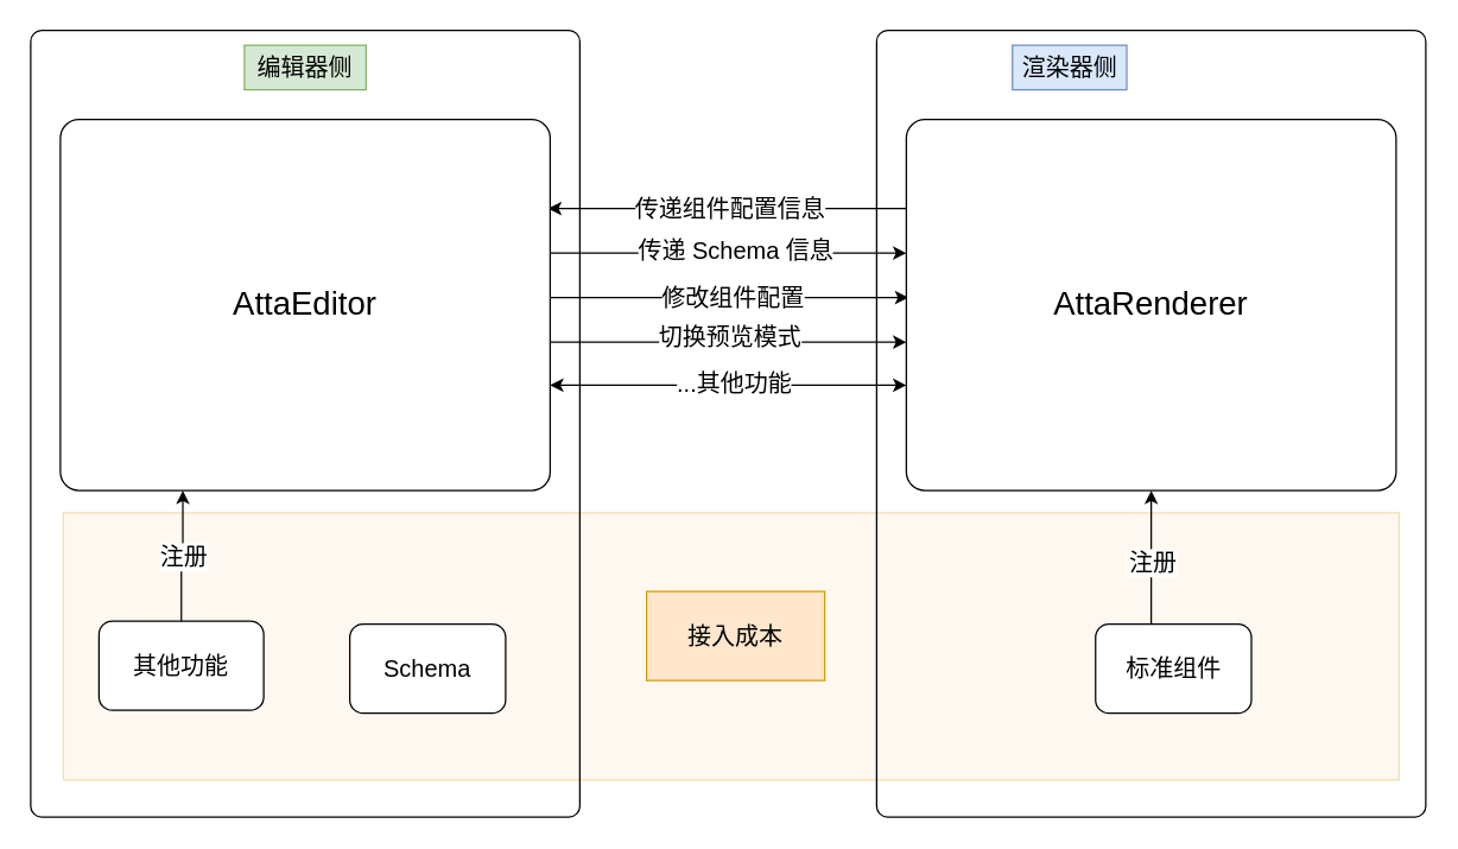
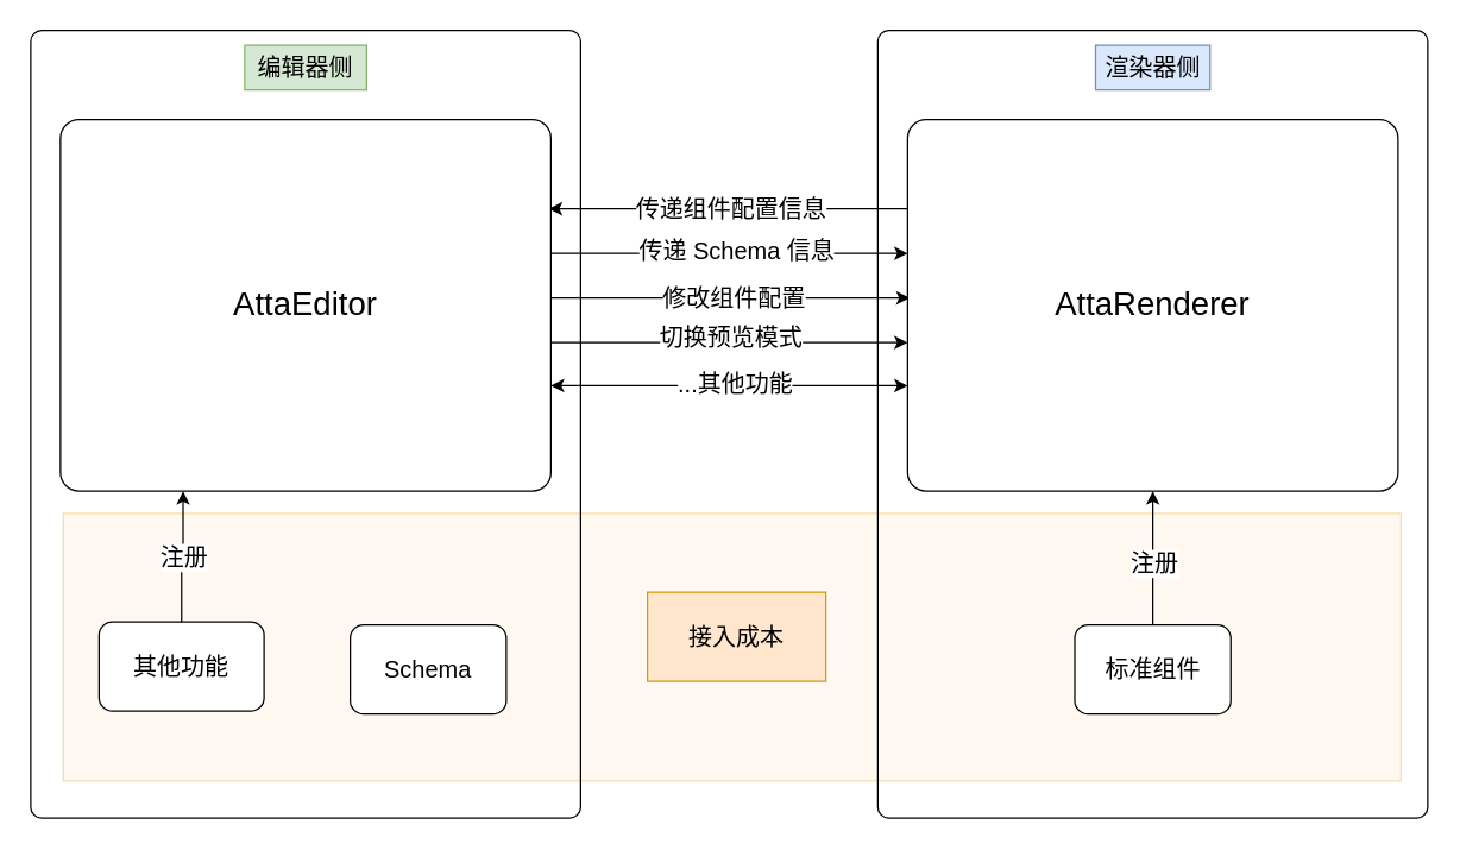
  <mxCell id="0" />
  <mxCell id="1" style="" parent="0" />
  <mxCell id="2" value="" style="rounded=0;whiteSpace=wrap;html=1;fillColor=#ffe6cc;fillStyle=auto;strokeColor=#d79b00;opacity=30;shadow=0;" vertex="1" parent="1"><mxGeometry x="42" y="345" width="900" height="180" as="geometry" /></mxCell>
  <mxCell id="3" value="" style="rounded=1;whiteSpace=wrap;html=1;arcSize=2;fillColor=none;" vertex="1" parent="1"><mxGeometry x="20" y="20" width="370" height="530" as="geometry" /></mxCell>
  <mxCell id="4" value="&lt;font style=&quot;font-size: 16px;&quot;&gt;编辑器侧&lt;/font&gt;" style="text;html=1;align=center;verticalAlign=middle;whiteSpace=wrap;rounded=0;fillColor=#d5e8d4;strokeColor=#82b366;" vertex="1" parent="1"><mxGeometry x="164" y="30" width="82" height="30" as="geometry" /></mxCell>
  <mxCell id="5" style="edgeStyle=orthogonalEdgeStyle;rounded=0;orthogonalLoop=1;jettySize=auto;html=1;entryX=0.996;entryY=0.153;entryDx=0;entryDy=0;exitX=0;exitY=0.153;exitDx=0;exitDy=0;exitPerimeter=0;entryPerimeter=0;" edge="1" parent="1"><mxGeometry relative="1" as="geometry"><mxPoint x="610" y="140" as="sourcePoint" /><mxPoint x="368.68" y="140" as="targetPoint" /></mxGeometry></mxCell>
  <mxCell id="6" value="传递组件配置信息" style="edgeLabel;html=1;align=center;verticalAlign=middle;resizable=0;points=[];fontSize=16;" vertex="1" connectable="0" parent="5"><mxGeometry x="-0.005" y="-1" relative="1" as="geometry"><mxPoint as="offset" /></mxGeometry></mxCell>
  <mxCell id="7" style="edgeStyle=orthogonalEdgeStyle;rounded=0;orthogonalLoop=1;jettySize=auto;html=1;entryX=0;entryY=0.48;entryDx=0;entryDy=0;exitX=0.996;exitY=0.343;exitDx=0;exitDy=0;exitPerimeter=0;entryPerimeter=0;" edge="1" parent="1"><mxGeometry relative="1" as="geometry"><mxPoint x="370" y="200" as="sourcePoint" /><mxPoint x="611.32" y="200" as="targetPoint" /></mxGeometry></mxCell>
  <mxCell id="8" value="修改组件配置" style="edgeLabel;html=1;align=center;verticalAlign=middle;resizable=0;points=[];fontSize=16;" vertex="1" connectable="0" parent="7"><mxGeometry x="0.01" relative="1" as="geometry"><mxPoint y="-1" as="offset" /></mxGeometry></mxCell>
  <mxCell id="9" style="edgeStyle=orthogonalEdgeStyle;rounded=0;orthogonalLoop=1;jettySize=auto;html=1;exitX=1;exitY=0.5;exitDx=0;exitDy=0;" edge="1" parent="1"><mxGeometry relative="1" as="geometry"><mxPoint x="370" y="230" as="sourcePoint" /><mxPoint x="610" y="230" as="targetPoint" /></mxGeometry></mxCell>
  <mxCell id="10" value="切换预览模式" style="edgeLabel;html=1;align=center;verticalAlign=middle;resizable=0;points=[];fontSize=16;" vertex="1" connectable="0" parent="9"><mxGeometry y="4" relative="1" as="geometry"><mxPoint as="offset" /></mxGeometry></mxCell>
  <mxCell id="11" style="edgeStyle=orthogonalEdgeStyle;rounded=0;orthogonalLoop=1;jettySize=auto;html=1;exitX=1;exitY=0.25;exitDx=0;exitDy=0;entryX=0;entryY=0.25;entryDx=0;entryDy=0;fontSize=15;" edge="1" parent="1"><mxGeometry relative="1" as="geometry"><mxPoint x="370" y="170" as="sourcePoint" /><mxPoint x="610" y="170" as="targetPoint" /></mxGeometry></mxCell>
  <mxCell id="12" value="传递 Schema 信息" style="edgeLabel;html=1;align=center;verticalAlign=middle;resizable=0;points=[];fontSize=16;" vertex="1" connectable="0" parent="11"><mxGeometry x="0.031" y="3" relative="1" as="geometry"><mxPoint as="offset" /></mxGeometry></mxCell>
  <mxCell id="13" value="&lt;font style=&quot;font-size: 22px;&quot;&gt;AttaEditor&lt;/font&gt;" style="rounded=1;whiteSpace=wrap;html=1;arcSize=5;" vertex="1" parent="1"><mxGeometry x="40" y="80" width="330" height="250" as="geometry" /></mxCell>
  <mxCell id="14" value="&lt;font style=&quot;font-size: 16px;&quot;&gt;其他功能&lt;/font&gt;" style="rounded=1;whiteSpace=wrap;html=1;" vertex="1" parent="1"><mxGeometry x="66" y="418" width="111" height="60" as="geometry" /></mxCell>
  <mxCell id="15" value="&lt;font style=&quot;font-size: 16px;&quot;&gt;Schema&lt;/font&gt;" style="rounded=1;whiteSpace=wrap;html=1;" vertex="1" parent="1"><mxGeometry x="235" y="420" width="105" height="60" as="geometry" /></mxCell>
  <mxCell id="16" style="edgeStyle=orthogonalEdgeStyle;rounded=0;orthogonalLoop=1;jettySize=auto;html=1;strokeColor=default;entryX=0.25;entryY=1;entryDx=0;entryDy=0;" edge="1" parent="1" source="14" target="13"><mxGeometry relative="1" as="geometry" /></mxCell>
  <mxCell id="17" value="注册" style="edgeLabel;html=1;align=center;verticalAlign=middle;resizable=0;points=[];fontSize=16;labelBackgroundColor=default;" vertex="1" connectable="0" parent="16"><mxGeometry x="0.094" y="-2" relative="1" as="geometry"><mxPoint x="-2" y="4" as="offset" /></mxGeometry></mxCell>
  <mxCell id="18" value="" style="rounded=1;whiteSpace=wrap;html=1;arcSize=2;fillColor=none;" vertex="1" parent="1"><mxGeometry x="590" y="20" width="370" height="530" as="geometry" /></mxCell>
- <mxCell id="19" value="&lt;font style=&quot;font-size: 16px;&quot;&gt;渲染器侧&lt;/font&gt;" style="text;html=1;align=center;verticalAlign=middle;whiteSpace=wrap;rounded=0;fillColor=#dae8fc;strokeColor=#6c8ebf;" vertex="1" parent="1"><mxGeometry x="681.5" y="30" width="77" height="30" as="geometry" /></mxCell>
+ <mxCell id="19" value="&lt;font style=&quot;font-size: 16px;&quot;&gt;渲染器侧&lt;/font&gt;" style="text;html=1;align=center;verticalAlign=middle;whiteSpace=wrap;rounded=0;fillColor=#dae8fc;strokeColor=#6c8ebf;" vertex="1" parent="1"><mxGeometry x="736.5" y="30" width="77" height="30" as="geometry" /></mxCell>
  <mxCell id="20" value="&lt;font style=&quot;font-size: 22px;&quot;&gt;AttaRenderer&lt;/font&gt;" style="rounded=1;whiteSpace=wrap;html=1;arcSize=5;" vertex="1" parent="1"><mxGeometry x="610" y="80" width="330" height="250" as="geometry" /></mxCell>
- <mxCell id="21" value="&lt;font style=&quot;font-size: 16px;&quot;&gt;标准组件&lt;/font&gt;" style="rounded=1;whiteSpace=wrap;html=1;" vertex="1" parent="1"><mxGeometry x="737.5" y="420" width="105" height="60" as="geometry" /></mxCell>
+ <mxCell id="21" value="&lt;font style=&quot;font-size: 16px;&quot;&gt;标准组件&lt;/font&gt;" style="rounded=1;whiteSpace=wrap;html=1;" vertex="1" parent="1"><mxGeometry x="722.5" y="420" width="105" height="60" as="geometry" /></mxCell>
  <mxCell id="22" style="edgeStyle=orthogonalEdgeStyle;rounded=0;orthogonalLoop=1;jettySize=auto;html=1;strokeColor=default;entryX=0.5;entryY=1;entryDx=0;entryDy=0;" edge="1" parent="1" source="21" target="20"><mxGeometry relative="1" as="geometry"><Array as="points"><mxPoint x="775" y="350" /><mxPoint x="775" y="350" /></Array></mxGeometry></mxCell>
  <mxCell id="23" value="注册" style="edgeLabel;html=1;align=center;verticalAlign=middle;resizable=0;points=[];fontSize=16;" vertex="1" connectable="0" parent="22"><mxGeometry x="0.094" y="-2" relative="1" as="geometry"><mxPoint x="-2" y="7" as="offset" /></mxGeometry></mxCell>
  <mxCell id="24" value="" style="endArrow=classic;startArrow=classic;html=1;rounded=0;entryX=0;entryY=0.75;entryDx=0;entryDy=0;exitX=1;exitY=0.75;exitDx=0;exitDy=0;" edge="1" parent="1"><mxGeometry width="50" height="50" relative="1" as="geometry"><mxPoint x="370" y="259" as="sourcePoint" /><mxPoint x="610" y="259" as="targetPoint" /></mxGeometry></mxCell>
  <mxCell id="25" value="...其他功能" style="edgeLabel;html=1;align=center;verticalAlign=middle;resizable=0;points=[];fontSize=16;" vertex="1" connectable="0" parent="24"><mxGeometry x="0.021" y="2" relative="1" as="geometry"><mxPoint as="offset" /></mxGeometry></mxCell>
  <mxCell id="26" value="&lt;font style=&quot;font-size: 16px;&quot;&gt;接入成本&lt;/font&gt;" style="rounded=0;whiteSpace=wrap;html=1;fillColor=#ffe6cc;strokeColor=#d79b00;" vertex="1" parent="1"><mxGeometry x="435" y="398" width="120" height="60" as="geometry" /></mxCell>
